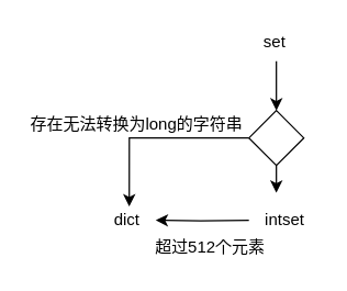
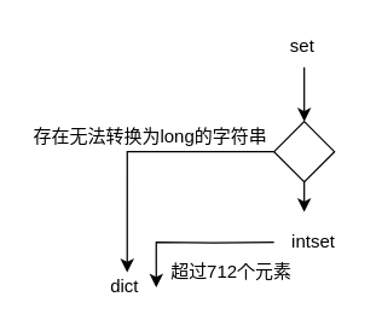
  <mxCell id="0" />
  <mxCell id="1" parent="0" />
  <mxCell id="2" style="edgeStyle=orthogonalEdgeStyle;rounded=0;orthogonalLoop=1;jettySize=auto;html=1;exitX=0;exitY=0.5;exitDx=0;exitDy=0;entryX=0.425;entryY=0;entryDx=0;entryDy=0;entryPerimeter=0;" parent="1" source="4" target="5" edge="1"><mxGeometry relative="1" as="geometry" /></mxCell>
  <mxCell id="3" style="edgeStyle=orthogonalEdgeStyle;rounded=0;orthogonalLoop=1;jettySize=auto;html=1;exitX=0.5;exitY=1;exitDx=0;exitDy=0;entryX=0.5;entryY=0;entryDx=0;entryDy=0;" parent="1" source="4" edge="1"><mxGeometry relative="1" as="geometry"><mxPoint x="201" y="140" as="targetPoint" /></mxGeometry></mxCell>
  <mxCell id="4" value="" style="rhombus;whiteSpace=wrap;html=1;" parent="1" vertex="1"><mxGeometry x="181" y="80" width="40" height="40" as="geometry" /></mxCell>
- <mxCell id="5" value="dict" style="text;html=1;resizable=0;points=[];autosize=1;align=left;verticalAlign=top;spacingTop=-4;" parent="1" vertex="1"><mxGeometry x="81" y="150" width="30" height="20" as="geometry" /></mxCell>
+ <mxCell id="5" value="dict" style="text;html=1;resizable=0;points=[];autosize=1;align=left;verticalAlign=top;spacingTop=-4;" parent="1" vertex="1"><mxGeometry x="71" y="180" width="30" height="20" as="geometry" /></mxCell>
  <mxCell id="6" value="intset" style="text;html=1;resizable=0;points=[];autosize=1;align=left;verticalAlign=top;spacingTop=-4;" parent="1" vertex="1"><mxGeometry x="191" y="150" width="40" height="20" as="geometry" /></mxCell>
  <mxCell id="7" value="" style="endArrow=classic;html=1;exitX=0.45;exitY=1.2;exitDx=0;exitDy=0;exitPerimeter=0;entryX=0.5;entryY=0;entryDx=0;entryDy=0;" parent="1" target="4" edge="1"><mxGeometry width="50" height="50" relative="1" as="geometry"><mxPoint x="201" y="44" as="sourcePoint" /><mxPoint x="391" y="10" as="targetPoint" /></mxGeometry></mxCell>
  <mxCell id="8" value="set" style="text;html=1;resizable=0;points=[];autosize=1;align=left;verticalAlign=top;spacingTop=-4;" parent="1" vertex="1"><mxGeometry x="190" y="20" width="30" height="20" as="geometry" /></mxCell>
  <mxCell id="9" style="edgeStyle=orthogonalEdgeStyle;rounded=0;orthogonalLoop=1;jettySize=auto;html=1;exitX=0;exitY=0.5;exitDx=0;exitDy=0;entryX=1.067;entryY=0.5;entryDx=0;entryDy=0;entryPerimeter=0;" parent="1" target="5" edge="1"><mxGeometry relative="1" as="geometry"><mxPoint x="181" y="160" as="sourcePoint" /></mxGeometry></mxCell>
- <mxCell id="10" value="超过512个元素" style="text;html=1;resizable=0;points=[];autosize=1;align=left;verticalAlign=top;spacingTop=-4;" parent="1" vertex="1"><mxGeometry x="111" y="170" width="100" height="20" as="geometry" /></mxCell>
+ <mxCell id="10" value="超过712个元素" style="text;html=1;resizable=0;points=[];autosize=1;align=left;verticalAlign=top;spacingTop=-4;" parent="1" vertex="1"><mxGeometry x="111" y="170" width="100" height="20" as="geometry" /></mxCell>
  <mxCell id="11" value="存在无法转换为long的字符串" style="text;html=1;resizable=0;points=[];autosize=1;align=left;verticalAlign=top;spacingTop=-4;" parent="1" vertex="1"><mxGeometry x="20" y="80" width="170" height="20" as="geometry" /></mxCell>
